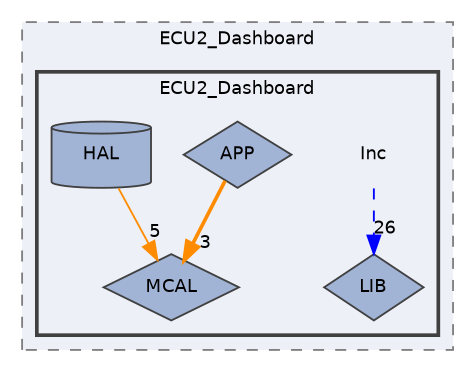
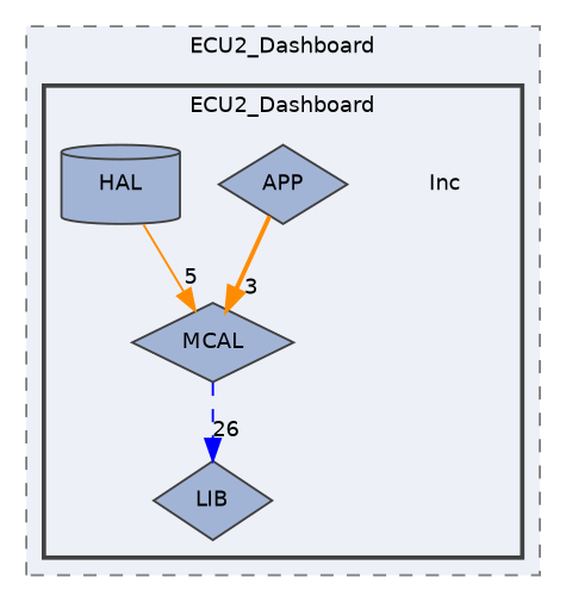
  digraph {
    compound=true
    node [fontname=Helvetica fontsize=10 shape=diamond color=grey25 fillcolor="#a2b4d6" style="filled,"]
    edge [color=darkorange fontname=Helvetica fontsize=10 labeldistance=1.5 labelfontname=Helvetica labelfontsize=10]
    n1 [label=Inc shape=plaintext color="" fillcolor="" style=""]
    n2 [label=APP]
    n3 [label=HAL shape=cylinder]
    n4 [label=LIB]
    n5 [label=MCAL]
    subgraph cluster_1 {
      bgcolor="#edf0f7"
      fontname=Helvetica
      fontsize=10
      label=ECU2_Dashboard
      pencolor=grey50
      style="filled,dashed,"
      subgraph cluster_2 {
        bgcolor="#edf0f7"
        fontname=Helvetica
        fontsize=10
        label=ECU2_Dashboard
        pencolor=grey25
        style="filled,bold,"
        n1
        n2
        n3
        n4
        n5
      }
    }
    n2 -> n5 [headlabel=3 style=bold]
    n3 -> n5 [headlabel=5 style=solid]
-   n1 -> n4 [color=blue headlabel=26 style=dashed]
+   n5 -> n4 [color=blue headlabel=26 style=dashed]
  }
